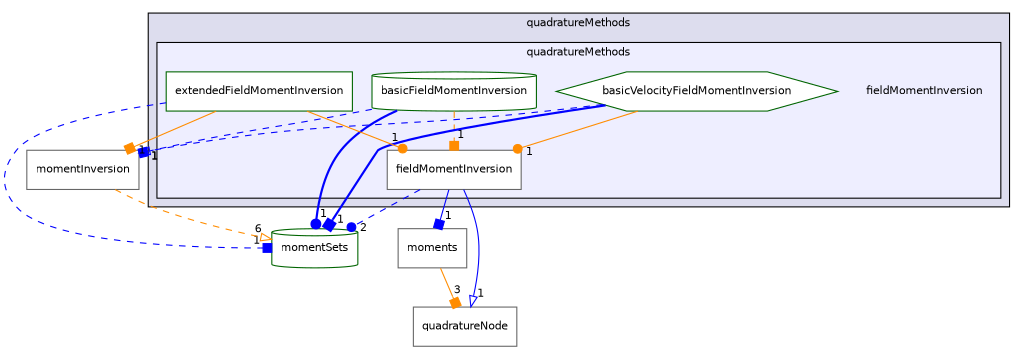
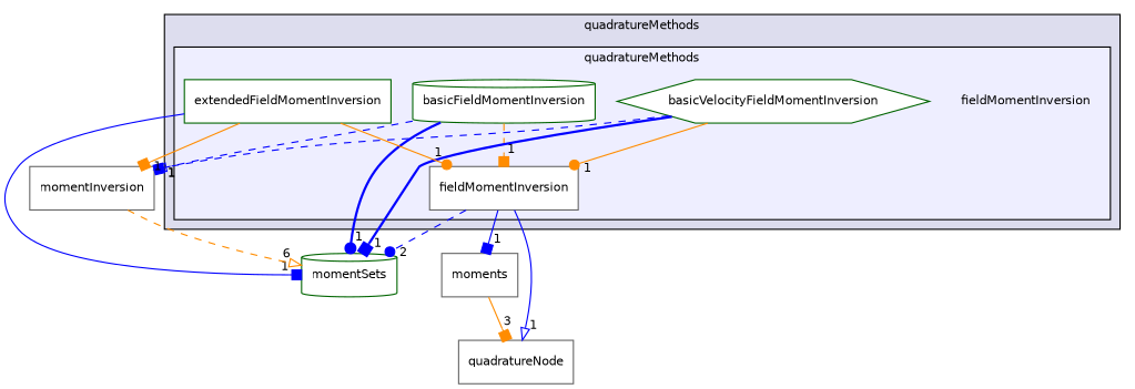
  digraph {
    compound=true
    node [fontname=Helvetica fontsize=10 shape=box color=gray40]
    edge [headlabel=1 labeldistance=1.5 labelfontname=Helvetica labelfontsize=10 color=blue style=dashed arrowhead=box]
    n1 [label=fieldMomentInversion shape=plaintext]
    n2 [color=darkgreen fillcolor=white label=basicFieldMomentInversion shape=cylinder style=filled]
    n3 [color=darkgreen fillcolor=white label=basicVelocityFieldMomentInversion shape=hexagon style=filled]
    n4 [color=darkgreen fillcolor=white label=extendedFieldMomentInversion style=filled]
    n5 [fillcolor=white label=fieldMomentInversion style=filled]
    n6 [color=darkgreen label=momentSets shape=cylinder]
    n7 [label=momentInversion]
    n8 [label=moments]
    n9 [label=quadratureNode]
    subgraph cluster_1 {
      bgcolor="#ddddee"
      fontname=Helvetica
      fontsize=10
      label=quadratureMethods
      pencolor=black
      subgraph cluster_2 {
        bgcolor="#eeeeff"
        fontname=Helvetica
        fontsize=10
        pencolor=black
        n1
        n2
        n3
        n4
        n5
      }
    }
    n2 -> n5 [color=darkorange]
    n2 -> n6 [style=bold arrowhead=dot]
    n2 -> n7
    n3 -> n5 [color=darkorange style=solid arrowhead=dot]
    n3 -> n6 [style=bold]
    n3 -> n7 [arrowhead=onormal]
    n4 -> n5 [color=darkorange style=solid arrowhead=dot]
-   n4 -> n6
+   n4 -> n6 [style=solid]
    n4 -> n7 [color=darkorange style=solid]
    n5 -> n6 [headlabel=2 arrowhead=dot]
    n5 -> n8 [style=solid]
    n5 -> n9 [style=solid arrowhead=onormal]
    n7 -> n6 [headlabel=6 color=darkorange arrowhead=onormal]
    n8 -> n9 [headlabel=3 color=darkorange style=solid]
  }
